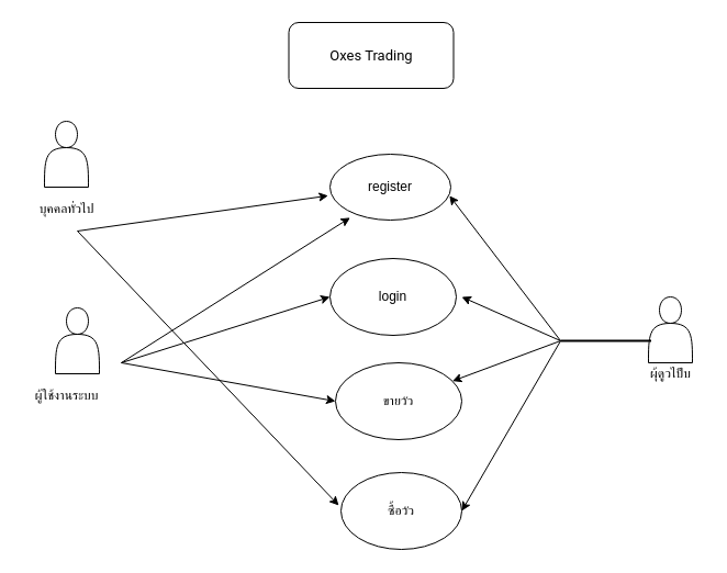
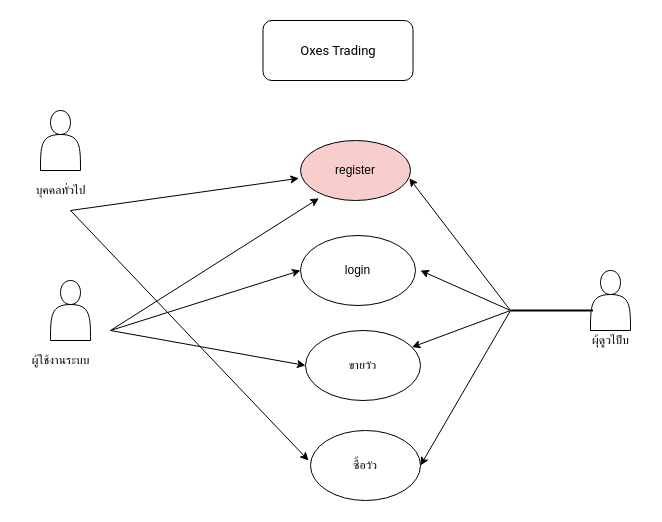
  <mxCell id="0" />
  <mxCell id="1" parent="0" />
- <mxCell id="2" value="register" style="ellipse;whiteSpace=wrap;html=1;" vertex="1" parent="1"><mxGeometry x="300" y="140" width="110" height="60" as="geometry" /></mxCell>
+ <mxCell id="2" value="register" style="ellipse;whiteSpace=wrap;html=1;fillColor=#f8cecc;" vertex="1" parent="1"><mxGeometry x="300" y="140" width="110" height="60" as="geometry" /></mxCell>
  <mxCell id="3" value="login" style="ellipse;whiteSpace=wrap;html=1;" vertex="1" parent="1"><mxGeometry x="300" y="235" width="115" height="70" as="geometry" /></mxCell>
  <mxCell id="4" value="ขายวัว" style="ellipse;whiteSpace=wrap;html=1;" vertex="1" parent="1"><mxGeometry x="305" y="330" width="115" height="70" as="geometry" /></mxCell>
  <mxCell id="5" value="" style="shape=actor;whiteSpace=wrap;html=1;" vertex="1" parent="1"><mxGeometry x="40" y="110" width="40" height="60" as="geometry" /></mxCell>
  <mxCell id="6" value="บุคคลทั่วไป" style="text;html=1;align=center;verticalAlign=middle;resizable=0;points=[];autosize=1;" vertex="1" parent="1"><mxGeometry x="25" y="180" width="70" height="20" as="geometry" /></mxCell>
  <mxCell id="7" value="&lt;span style=&quot;font-family: &amp;#34;roboto&amp;#34; , &amp;#34;robotodraft&amp;#34; , &amp;#34;helvetica&amp;#34; , &amp;#34;arial&amp;#34; , sans-serif ; font-size: 13px&quot;&gt;Oxes Trading&lt;/span&gt;" style="rounded=1;whiteSpace=wrap;html=1;labelBackgroundColor=none;fontColor=#000000;" vertex="1" parent="1"><mxGeometry x="262.5" y="20" width="150" height="60" as="geometry" /></mxCell>
  <mxCell id="8" value="" style="shape=actor;whiteSpace=wrap;html=1;labelBackgroundColor=none;fontColor=#000000;" vertex="1" parent="1"><mxGeometry x="50" y="280" width="40" height="60" as="geometry" /></mxCell>
  <mxCell id="9" value="ผู้ใช้งานระบบ" style="text;html=1;align=center;verticalAlign=middle;resizable=0;points=[];autosize=1;fontColor=#000000;" vertex="1" parent="1"><mxGeometry x="20" y="350" width="80" height="20" as="geometry" /></mxCell>
  <mxCell id="10" value="ซื้อวัว" style="ellipse;whiteSpace=wrap;html=1;labelBackgroundColor=none;fontColor=#000000;" vertex="1" parent="1"><mxGeometry x="310" y="430" width="110" height="70" as="geometry" /></mxCell>
  <mxCell id="11" value="" style="shape=actor;whiteSpace=wrap;html=1;labelBackgroundColor=none;fontColor=#000000;" vertex="1" parent="1"><mxGeometry x="590" y="270" width="40" height="60" as="geometry" /></mxCell>
  <mxCell id="12" value="ผุ้ดูวไป็บ" style="text;html=1;align=center;verticalAlign=middle;resizable=0;points=[];autosize=1;fontColor=#000000;" vertex="1" parent="1"><mxGeometry x="580" y="330" width="60" height="20" as="geometry" /></mxCell>
  <mxCell id="13" value="" style="line;strokeWidth=2;html=1;labelBackgroundColor=none;fontColor=#000000;" vertex="1" parent="1"><mxGeometry x="510" y="305" width="82.5" height="10" as="geometry" /></mxCell>
  <mxCell id="14" value="" style="endArrow=classic;html=1;fontColor=#000000;exitX=0;exitY=0.5;exitDx=0;exitDy=0;exitPerimeter=0;" edge="1" parent="1" source="13"><mxGeometry width="50" height="50" relative="1" as="geometry"><mxPoint x="450" y="300" as="sourcePoint" /><mxPoint x="420" y="270" as="targetPoint" /></mxGeometry></mxCell>
  <mxCell id="15" value="" style="endArrow=classic;html=1;fontColor=#000000;entryX=0.989;entryY=0.63;entryDx=0;entryDy=0;entryPerimeter=0;" edge="1" parent="1" target="2"><mxGeometry width="50" height="50" relative="1" as="geometry"><mxPoint x="510" y="310" as="sourcePoint" /><mxPoint x="420" y="250" as="targetPoint" /></mxGeometry></mxCell>
  <mxCell id="16" value="" style="endArrow=classic;html=1;fontColor=#000000;" edge="1" parent="1" target="4"><mxGeometry width="50" height="50" relative="1" as="geometry"><mxPoint x="510" y="310" as="sourcePoint" /><mxPoint x="418.79" y="187.8" as="targetPoint" /></mxGeometry></mxCell>
  <mxCell id="17" value="" style="endArrow=classic;html=1;fontColor=#000000;entryX=1;entryY=0.5;entryDx=0;entryDy=0;exitX=0;exitY=0.5;exitDx=0;exitDy=0;exitPerimeter=0;" edge="1" parent="1" source="13" target="10"><mxGeometry width="50" height="50" relative="1" as="geometry"><mxPoint x="530" y="330" as="sourcePoint" /><mxPoint x="428.79" y="197.8" as="targetPoint" /></mxGeometry></mxCell>
  <mxCell id="18" value="" style="endArrow=classic;html=1;fontColor=#000000;entryX=-0.015;entryY=0.63;entryDx=0;entryDy=0;entryPerimeter=0;" edge="1" parent="1" target="2"><mxGeometry width="50" height="50" relative="1" as="geometry"><mxPoint x="70" y="210" as="sourcePoint" /><mxPoint x="390" y="240" as="targetPoint" /></mxGeometry></mxCell>
  <mxCell id="19" value="" style="endArrow=classic;html=1;fontColor=#000000;" edge="1" parent="1"><mxGeometry width="50" height="50" relative="1" as="geometry"><mxPoint x="70" y="210" as="sourcePoint" /><mxPoint x="308" y="460" as="targetPoint" /></mxGeometry></mxCell>
  <mxCell id="20" value="" style="endArrow=classic;html=1;fontColor=#000000;entryX=-0.015;entryY=0.63;entryDx=0;entryDy=0;entryPerimeter=0;" edge="1" parent="1"><mxGeometry width="50" height="50" relative="1" as="geometry"><mxPoint x="110" y="330" as="sourcePoint" /><mxPoint x="318.35" y="197.8" as="targetPoint" /></mxGeometry></mxCell>
  <mxCell id="21" value="" style="endArrow=classic;html=1;fontColor=#000000;entryX=0;entryY=0.5;entryDx=0;entryDy=0;" edge="1" parent="1" target="3"><mxGeometry width="50" height="50" relative="1" as="geometry"><mxPoint x="110" y="330" as="sourcePoint" /><mxPoint x="328.35" y="207.8" as="targetPoint" /></mxGeometry></mxCell>
  <mxCell id="22" value="" style="endArrow=classic;html=1;fontColor=#000000;entryX=0;entryY=0.5;entryDx=0;entryDy=0;" edge="1" parent="1" target="4"><mxGeometry width="50" height="50" relative="1" as="geometry"><mxPoint x="110" y="330" as="sourcePoint" /><mxPoint x="338.35" y="217.8" as="targetPoint" /></mxGeometry></mxCell>
